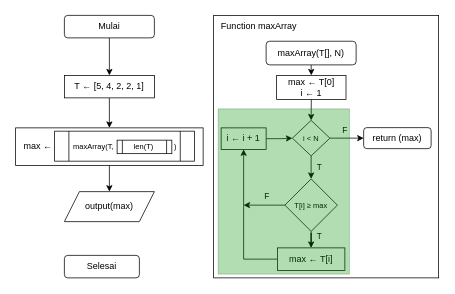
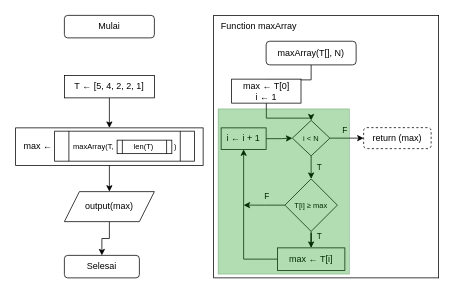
  <mxCell id="0" />
  <mxCell id="1" parent="0" />
- <mxCell id="2" style="edgeStyle=orthogonalEdgeStyle;rounded=0;orthogonalLoop=1;jettySize=auto;html=1;entryX=0.5;entryY=0;entryDx=0;entryDy=0;" edge="1" parent="1" source="3" target="8"><mxGeometry relative="1" as="geometry" /></mxCell>
  <mxCell id="3" value="Mulai" style="rounded=1;whiteSpace=wrap;html=1;" parent="1" vertex="1"><mxGeometry x="85" y="20" width="120" height="30" as="geometry" /></mxCell>
+ <mxCell id="4" style="edgeStyle=orthogonalEdgeStyle;rounded=0;orthogonalLoop=1;jettySize=auto;html=1;entryX=0.5;entryY=0;entryDx=0;entryDy=0;" parent="1" source="5" target="6" edge="1"><mxGeometry relative="1" as="geometry" /></mxCell>
  <mxCell id="5" value="output(max)" style="shape=parallelogram;perimeter=parallelogramPerimeter;whiteSpace=wrap;html=1;fixedSize=1;" parent="1" vertex="1"><mxGeometry x="85" y="255" width="120" height="40" as="geometry" /></mxCell>
  <mxCell id="6" value="Selesai" style="rounded=1;whiteSpace=wrap;html=1;" parent="1" vertex="1"><mxGeometry x="85" y="340" width="100" height="30" as="geometry" /></mxCell>
  <mxCell id="7" style="edgeStyle=orthogonalEdgeStyle;rounded=0;orthogonalLoop=1;jettySize=auto;html=1;entryX=0.5;entryY=0;entryDx=0;entryDy=0;" edge="1" parent="1" source="8" target="33"><mxGeometry relative="1" as="geometry" /></mxCell>
  <mxCell id="8" value="T ←&amp;nbsp;[5, 4, 2, 2, 1]" style="rounded=0;whiteSpace=wrap;html=1;" vertex="1" parent="1"><mxGeometry x="85" y="100" width="120" height="30" as="geometry" /></mxCell>
  <mxCell id="9" value="" style="group" vertex="1" connectable="0" parent="1"><mxGeometry x="284" y="20" width="300" height="350" as="geometry" /></mxCell>
  <mxCell id="10" value="" style="rounded=0;whiteSpace=wrap;html=1;" vertex="1" parent="9"><mxGeometry width="300" height="350" as="geometry" /></mxCell>
  <mxCell id="11" style="edgeStyle=orthogonalEdgeStyle;rounded=0;orthogonalLoop=1;jettySize=auto;html=1;exitX=0.5;exitY=1;exitDx=0;exitDy=0;entryX=0.5;entryY=0;entryDx=0;entryDy=0;" edge="1" parent="9" source="12" target="25"><mxGeometry relative="1" as="geometry" /></mxCell>
  <mxCell id="12" value="maxArray(T[], N)" style="rounded=1;whiteSpace=wrap;html=1;" parent="9" vertex="1"><mxGeometry x="70" y="34.478" width="120" height="31.522" as="geometry" /></mxCell>
  <mxCell id="13" style="edgeStyle=orthogonalEdgeStyle;rounded=0;orthogonalLoop=1;jettySize=auto;html=1;exitX=0.5;exitY=1;exitDx=0;exitDy=0;entryX=0.5;entryY=0;entryDx=0;entryDy=0;" parent="9" source="17" target="23" edge="1"><mxGeometry relative="1" as="geometry"><mxPoint x="130" y="204.209" as="targetPoint" /></mxGeometry></mxCell>
  <mxCell id="14" value="T" style="edgeLabel;html=1;align=center;verticalAlign=middle;resizable=0;points=[];" parent="13" vertex="1" connectable="0"><mxGeometry x="-0.209" y="-1" relative="1" as="geometry"><mxPoint x="11" y="3" as="offset" /></mxGeometry></mxCell>
  <mxCell id="15" style="edgeStyle=orthogonalEdgeStyle;rounded=0;orthogonalLoop=1;jettySize=auto;html=1;entryX=0;entryY=0.5;entryDx=0;entryDy=0;" edge="1" parent="9" source="17" target="30"><mxGeometry relative="1" as="geometry" /></mxCell>
  <mxCell id="16" value="F" style="edgeLabel;html=1;align=center;verticalAlign=middle;resizable=0;points=[];" vertex="1" connectable="0" parent="15"><mxGeometry x="0.458" relative="1" as="geometry"><mxPoint x="-13" y="-11" as="offset" /></mxGeometry></mxCell>
  <mxCell id="17" value="&lt;span style=&quot;font-size: 10px;&quot;&gt;i &amp;lt; N&lt;/span&gt;" style="rhombus;whiteSpace=wrap;html=1;" parent="9" vertex="1"><mxGeometry x="105" y="140" width="50" height="47.37" as="geometry" /></mxCell>
  <mxCell id="18" value="Function maxArray" style="text;html=1;align=center;verticalAlign=middle;resizable=0;points=[];autosize=1;strokeColor=none;fillColor=none;" parent="9" vertex="1"><mxGeometry width="120" height="30" as="geometry" /></mxCell>
  <mxCell id="19" style="edgeStyle=orthogonalEdgeStyle;rounded=0;orthogonalLoop=1;jettySize=auto;html=1;entryX=0.5;entryY=0;entryDx=0;entryDy=0;" edge="1" parent="9" source="23" target="27"><mxGeometry relative="1" as="geometry" /></mxCell>
  <mxCell id="20" value="T" style="edgeLabel;html=1;align=center;verticalAlign=middle;resizable=0;points=[];" vertex="1" connectable="0" parent="19"><mxGeometry x="0.442" y="-2" relative="1" as="geometry"><mxPoint x="12" as="offset" /></mxGeometry></mxCell>
  <mxCell id="21" style="edgeStyle=orthogonalEdgeStyle;rounded=0;orthogonalLoop=1;jettySize=auto;html=1;" edge="1" parent="9" source="23"><mxGeometry relative="1" as="geometry"><mxPoint x="40" y="253" as="targetPoint" /></mxGeometry></mxCell>
  <mxCell id="22" value="F" style="edgeLabel;html=1;align=center;verticalAlign=middle;resizable=0;points=[];" vertex="1" connectable="0" parent="21"><mxGeometry x="-0.101" y="-3" relative="1" as="geometry"><mxPoint y="-10" as="offset" /></mxGeometry></mxCell>
  <mxCell id="23" value="&lt;span style=&quot;font-size: 10px;&quot;&gt;T[i]&amp;nbsp;≥ max&lt;/span&gt;" style="rhombus;whiteSpace=wrap;html=1;" parent="9" vertex="1"><mxGeometry x="95" y="218" width="70" height="70" as="geometry" /></mxCell>
  <mxCell id="24" style="edgeStyle=orthogonalEdgeStyle;rounded=0;orthogonalLoop=1;jettySize=auto;html=1;exitX=0.5;exitY=1;exitDx=0;exitDy=0;entryX=0.5;entryY=0;entryDx=0;entryDy=0;" edge="1" parent="9" source="25" target="17"><mxGeometry relative="1" as="geometry" /></mxCell>
- <mxCell id="25" value="&lt;div&gt;max&amp;nbsp;← T[0]&lt;/div&gt;i&amp;nbsp;← 1" style="rounded=0;whiteSpace=wrap;html=1;" vertex="1" parent="9"><mxGeometry x="84" y="80" width="92.5" height="32" as="geometry" /></mxCell>
+ <mxCell id="25" value="&lt;div&gt;max&amp;nbsp;← T[0]&lt;/div&gt;i&amp;nbsp;← 1" style="rounded=0;whiteSpace=wrap;html=1;" vertex="1" parent="9"><mxGeometry x="24" y="85" width="92.5" height="32" as="geometry" /></mxCell>
  <mxCell id="26" style="edgeStyle=orthogonalEdgeStyle;rounded=0;orthogonalLoop=1;jettySize=auto;html=1;entryX=0.5;entryY=1;entryDx=0;entryDy=0;" edge="1" parent="9" source="27" target="29"><mxGeometry relative="1" as="geometry" /></mxCell>
  <mxCell id="27" value="max ← T[i]" style="rounded=0;whiteSpace=wrap;html=1;" vertex="1" parent="9"><mxGeometry x="85" y="310" width="90" height="30" as="geometry" /></mxCell>
  <mxCell id="28" style="edgeStyle=orthogonalEdgeStyle;rounded=0;orthogonalLoop=1;jettySize=auto;html=1;entryX=0;entryY=0.5;entryDx=0;entryDy=0;" edge="1" parent="9" source="29" target="17"><mxGeometry relative="1" as="geometry" /></mxCell>
  <mxCell id="29" value="i&amp;nbsp;← i + 1" style="rounded=0;whiteSpace=wrap;html=1;" vertex="1" parent="9"><mxGeometry x="10" y="150" width="60" height="28.68" as="geometry" /></mxCell>
- <mxCell id="30" value="return (max)" style="rounded=1;whiteSpace=wrap;html=1;" vertex="1" parent="9"><mxGeometry x="200" y="149.68" width="90" height="28" as="geometry" /></mxCell>
+ <mxCell id="30" value="return (max)" style="rounded=1;whiteSpace=wrap;html=1;dashed=1;" vertex="1" parent="9"><mxGeometry x="200" y="149.68" width="90" height="28" as="geometry" /></mxCell>
  <mxCell id="31" value="" style="rounded=0;whiteSpace=wrap;html=1;fillColor=#008a00;fontColor=#ffffff;strokeColor=#005700;opacity=30;" vertex="1" parent="9"><mxGeometry x="6" y="124.68" width="175" height="220.32" as="geometry" /></mxCell>
  <mxCell id="32" value="" style="group" vertex="1" connectable="0" parent="1"><mxGeometry x="20" y="170" width="250" height="50" as="geometry" /></mxCell>
  <mxCell id="33" value="max&amp;nbsp;←&amp;nbsp; &amp;nbsp; &amp;nbsp; &amp;nbsp; &amp;nbsp; &amp;nbsp; &amp;nbsp; &amp;nbsp; &amp;nbsp; &amp;nbsp; &amp;nbsp; &amp;nbsp; &amp;nbsp; &amp;nbsp; &amp;nbsp; &amp;nbsp; &amp;nbsp; &amp;nbsp; &amp;nbsp; &amp;nbsp; &amp;nbsp; &amp;nbsp; &amp;nbsp; &amp;nbsp; &amp;nbsp; &amp;nbsp; &amp;nbsp; &amp;nbsp; &amp;nbsp;" style="rounded=0;whiteSpace=wrap;html=1;" parent="32" vertex="1"><mxGeometry width="250.0" height="50" as="geometry" /></mxCell>
  <mxCell id="34" value="&lt;font style=&quot;font-size: 10px;&quot;&gt;maxArray(T,&amp;nbsp; &amp;nbsp; &amp;nbsp; &amp;nbsp; &amp;nbsp; &amp;nbsp; &amp;nbsp; &amp;nbsp; &amp;nbsp; &amp;nbsp; &amp;nbsp; &amp;nbsp; &amp;nbsp; &amp;nbsp; &amp;nbsp;)&lt;/font&gt;" style="shape=process;whiteSpace=wrap;html=1;backgroundOutline=1;" vertex="1" parent="32"><mxGeometry x="52" y="4.37" width="186.54" height="40" as="geometry" /></mxCell>
  <mxCell id="35" value="&lt;font style=&quot;font-size: 10px;&quot;&gt;len(T)&lt;/font&gt;" style="shape=process;whiteSpace=wrap;html=1;backgroundOutline=1;" vertex="1" parent="32"><mxGeometry x="135.325" y="16.37" width="72.958" height="18" as="geometry" /></mxCell>
  <mxCell id="36" style="edgeStyle=orthogonalEdgeStyle;rounded=0;orthogonalLoop=1;jettySize=auto;html=1;exitX=0.5;exitY=1;exitDx=0;exitDy=0;entryX=0.5;entryY=0;entryDx=0;entryDy=0;" edge="1" parent="1" source="33" target="5"><mxGeometry relative="1" as="geometry" /></mxCell>
